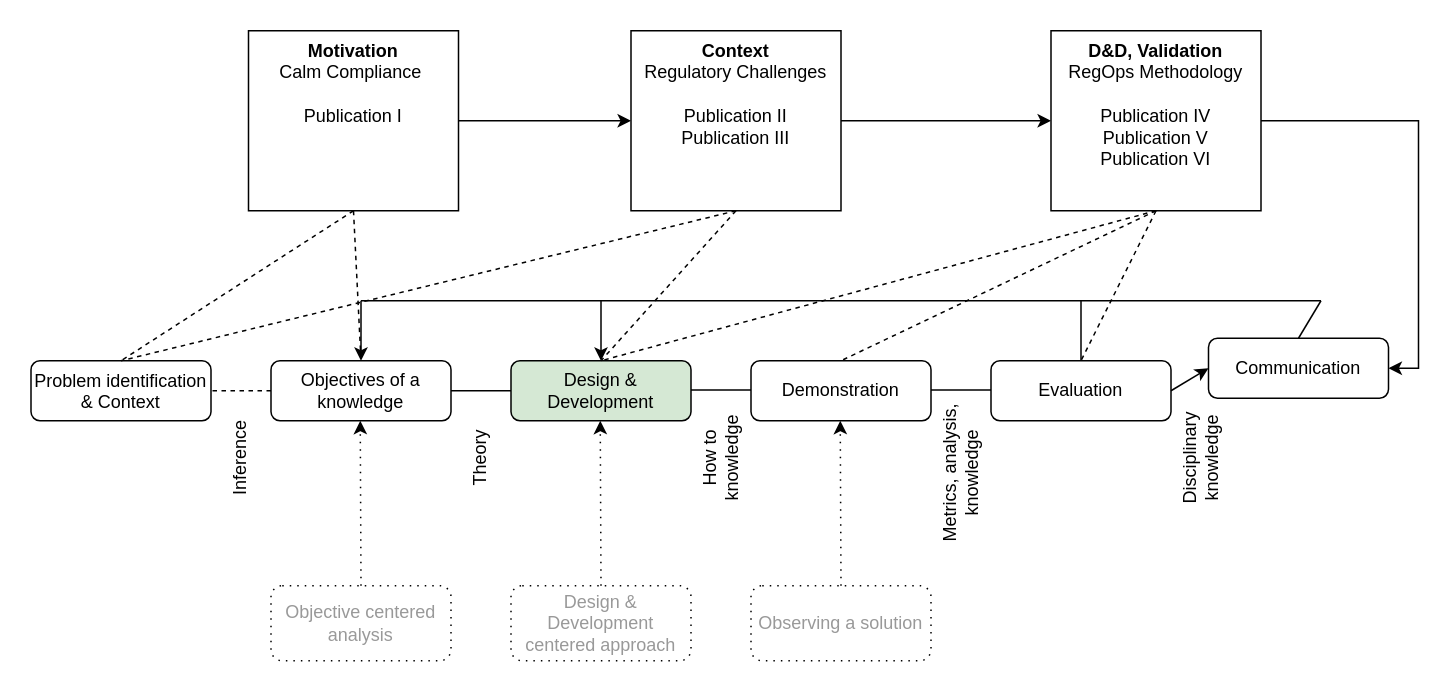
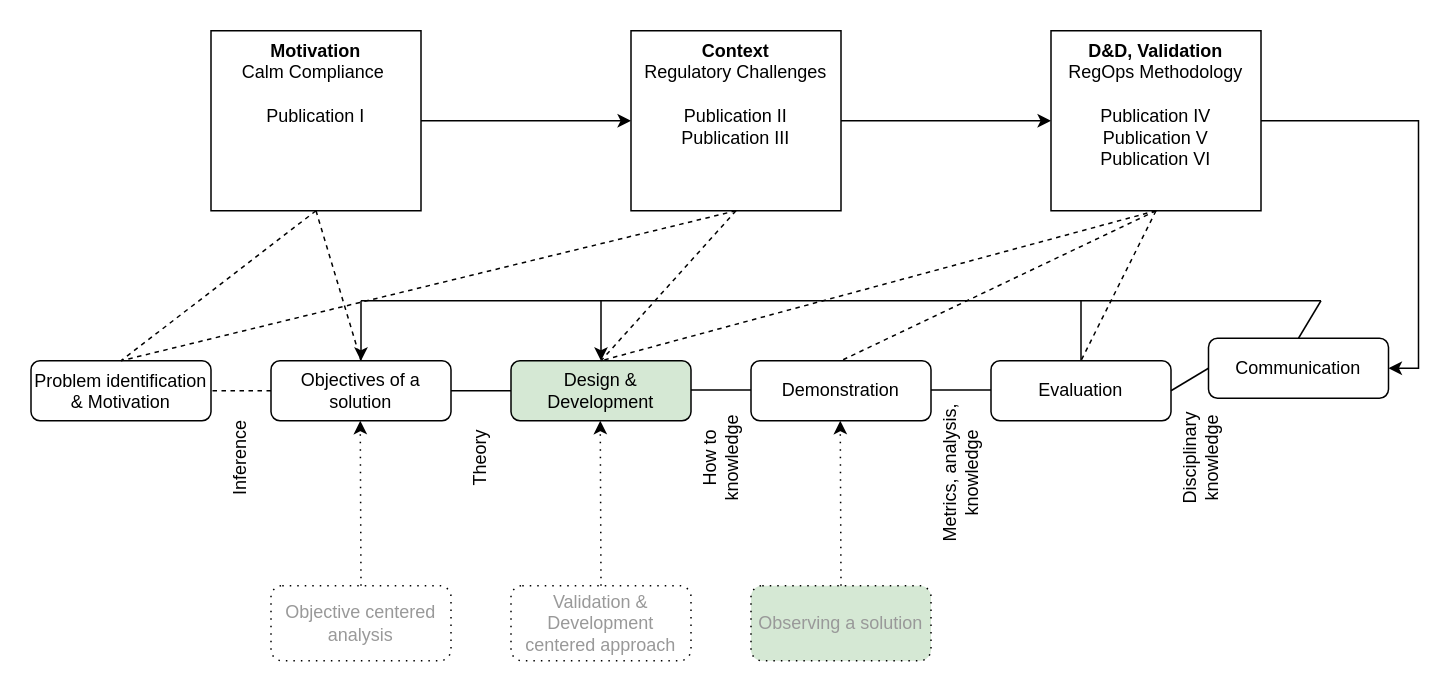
  <mxCell id="0" />
  <mxCell id="1" parent="0" />
  <mxCell id="2" style="edgeStyle=orthogonalEdgeStyle;rounded=0;orthogonalLoop=1;jettySize=auto;html=1;entryX=1;entryY=0.5;entryDx=0;entryDy=0;exitX=1;exitY=0.5;exitDx=0;exitDy=0;" parent="1" source="41" target="8" edge="1"><mxGeometry relative="1" as="geometry"><mxPoint x="940" y="60" as="sourcePoint" /></mxGeometry></mxCell>
- <mxCell id="3" value="Problem identification &amp;amp; Context" style="rounded=1;whiteSpace=wrap;html=1;fontSize=12;glass=0;strokeWidth=1;shadow=0;verticalAlign=top;" parent="1" vertex="1"><mxGeometry x="20" y="240" width="120" height="40" as="geometry" /></mxCell>
- <mxCell id="4" value="Objectives of a knowledge" style="rounded=1;whiteSpace=wrap;html=1;fontSize=12;glass=0;strokeWidth=1;shadow=0;" parent="1" vertex="1"><mxGeometry x="180" y="240" width="120" height="40" as="geometry" /></mxCell>
+ <mxCell id="3" value="Problem identification &amp;amp; Motivation" style="rounded=1;whiteSpace=wrap;html=1;fontSize=12;glass=0;strokeWidth=1;shadow=0;verticalAlign=top;" parent="1" vertex="1"><mxGeometry x="20" y="240" width="120" height="40" as="geometry" /></mxCell>
+ <mxCell id="4" value="Objectives of a solution" style="rounded=1;whiteSpace=wrap;html=1;fontSize=12;glass=0;strokeWidth=1;shadow=0;" parent="1" vertex="1"><mxGeometry x="180" y="240" width="120" height="40" as="geometry" /></mxCell>
  <mxCell id="5" value="Design &amp;amp; Development" style="rounded=1;whiteSpace=wrap;html=1;fontSize=12;glass=0;strokeWidth=1;shadow=0;fillColor=#d5e8d4;" parent="1" vertex="1"><mxGeometry x="340" y="240" width="120" height="40" as="geometry" /></mxCell>
  <mxCell id="6" value="Demonstration" style="rounded=1;whiteSpace=wrap;html=1;fontSize=12;glass=0;strokeWidth=1;shadow=0;" parent="1" vertex="1"><mxGeometry x="500" y="240" width="120" height="40" as="geometry" /></mxCell>
  <mxCell id="7" value="Evaluation" style="rounded=1;whiteSpace=wrap;html=1;fontSize=12;glass=0;strokeWidth=1;shadow=0;" parent="1" vertex="1"><mxGeometry x="660" y="240" width="120" height="40" as="geometry" /></mxCell>
  <mxCell id="8" value="Communication" style="rounded=1;whiteSpace=wrap;html=1;fontSize=12;glass=0;strokeWidth=1;shadow=0;" parent="1" vertex="1"><mxGeometry x="805" y="225" width="120" height="40" as="geometry" /></mxCell>
  <mxCell id="9" value="" style="endArrow=none;html=1;rounded=0;entryX=1;entryY=0.5;entryDx=0;entryDy=0;exitX=0;exitY=0.5;exitDx=0;exitDy=0;dashed=1;" parent="1" source="4" target="3" edge="1"><mxGeometry width="50" height="50" relative="1" as="geometry"><mxPoint x="480" y="420" as="sourcePoint" /><mxPoint x="530" y="370" as="targetPoint" /></mxGeometry></mxCell>
  <mxCell id="10" value="" style="endArrow=none;html=1;rounded=0;exitX=1;exitY=0.5;exitDx=0;exitDy=0;entryX=0;entryY=0.5;entryDx=0;entryDy=0;" parent="1" source="4" target="5" edge="1"><mxGeometry width="50" height="50" relative="1" as="geometry"><mxPoint x="190" y="270" as="sourcePoint" /><mxPoint x="250" y="330" as="targetPoint" /></mxGeometry></mxCell>
  <mxCell id="11" value="" style="endArrow=none;html=1;rounded=0;entryX=1;entryY=0.5;entryDx=0;entryDy=0;exitX=0;exitY=0.5;exitDx=0;exitDy=0;" parent="1" edge="1"><mxGeometry width="50" height="50" relative="1" as="geometry"><mxPoint x="500" y="259.5" as="sourcePoint" /><mxPoint x="460" y="259.5" as="targetPoint" /></mxGeometry></mxCell>
  <mxCell id="12" value="" style="endArrow=none;html=1;rounded=0;entryX=1;entryY=0.5;entryDx=0;entryDy=0;exitX=0;exitY=0.5;exitDx=0;exitDy=0;" parent="1" edge="1"><mxGeometry width="50" height="50" relative="1" as="geometry"><mxPoint x="660" y="259.5" as="sourcePoint" /><mxPoint x="620" y="259.5" as="targetPoint" /></mxGeometry></mxCell>
- <mxCell id="13" value="" style="endArrow=classic;html=1;rounded=0;entryX=0;entryY=0.5;entryDx=0;entryDy=0;exitX=1;exitY=0.5;exitDx=0;exitDy=0;" parent="1" source="7" target="8" edge="1"><mxGeometry width="50" height="50" relative="1" as="geometry"><mxPoint x="480" y="420" as="sourcePoint" /><mxPoint x="530" y="370" as="targetPoint" /></mxGeometry></mxCell>
+ <mxCell id="13" value="" style="endArrow=none;html=1;rounded=0;entryX=0;entryY=0.5;entryDx=0;entryDy=0;exitX=1;exitY=0.5;exitDx=0;exitDy=0;" parent="1" source="7" target="8" edge="1"><mxGeometry width="50" height="50" relative="1" as="geometry"><mxPoint x="480" y="420" as="sourcePoint" /><mxPoint x="530" y="370" as="targetPoint" /></mxGeometry></mxCell>
  <mxCell id="14" value="" style="endArrow=none;html=1;rounded=0;" parent="1" edge="1"><mxGeometry width="50" height="50" relative="1" as="geometry"><mxPoint x="880" y="200" as="sourcePoint" /><mxPoint x="240" y="200" as="targetPoint" /></mxGeometry></mxCell>
  <mxCell id="15" value="" style="endArrow=none;html=1;rounded=0;entryX=0.5;entryY=0;entryDx=0;entryDy=0;" parent="1" target="7" edge="1"><mxGeometry width="50" height="50" relative="1" as="geometry"><mxPoint x="720" y="200" as="sourcePoint" /><mxPoint x="530" y="370" as="targetPoint" /></mxGeometry></mxCell>
  <mxCell id="16" value="" style="endArrow=none;html=1;rounded=0;exitX=0.5;exitY=0;exitDx=0;exitDy=0;" parent="1" source="8" edge="1"><mxGeometry width="50" height="50" relative="1" as="geometry"><mxPoint x="480" y="420" as="sourcePoint" /><mxPoint x="880" y="200" as="targetPoint" /></mxGeometry></mxCell>
  <mxCell id="17" value="" style="endArrow=classic;html=1;rounded=0;entryX=0.5;entryY=0;entryDx=0;entryDy=0;" parent="1" target="4" edge="1"><mxGeometry width="50" height="50" relative="1" as="geometry"><mxPoint x="240" y="200" as="sourcePoint" /><mxPoint x="530" y="370" as="targetPoint" /></mxGeometry></mxCell>
  <mxCell id="18" value="" style="endArrow=classic;html=1;rounded=0;entryX=0.5;entryY=0;entryDx=0;entryDy=0;" parent="1" target="5" edge="1"><mxGeometry width="50" height="50" relative="1" as="geometry"><mxPoint x="400" y="200" as="sourcePoint" /><mxPoint x="530" y="370" as="targetPoint" /></mxGeometry></mxCell>
  <mxCell id="19" value="Inference" style="text;html=1;strokeColor=none;fillColor=none;align=center;verticalAlign=middle;whiteSpace=wrap;rounded=0;rotation=-90;" parent="1" vertex="1"><mxGeometry x="130" y="290" width="60" height="30" as="geometry" /></mxCell>
  <mxCell id="20" value="Theory" style="text;html=1;strokeColor=none;fillColor=none;align=center;verticalAlign=middle;whiteSpace=wrap;rounded=0;rotation=-90;" parent="1" vertex="1"><mxGeometry x="290" y="290" width="60" height="30" as="geometry" /></mxCell>
  <mxCell id="21" value="How to knowledge" style="text;html=1;strokeColor=none;fillColor=none;align=center;verticalAlign=middle;whiteSpace=wrap;rounded=0;rotation=-90;" parent="1" vertex="1"><mxGeometry x="450" y="290" width="60" height="30" as="geometry" /></mxCell>
  <mxCell id="22" value="Metrics, analysis, knowledge" style="text;html=1;strokeColor=none;fillColor=none;align=center;verticalAlign=middle;whiteSpace=wrap;rounded=0;rotation=-90;" parent="1" vertex="1"><mxGeometry x="590" y="300" width="100" height="30" as="geometry" /></mxCell>
  <mxCell id="23" value="Disciplinary knowledge" style="text;html=1;strokeColor=none;fillColor=none;align=center;verticalAlign=middle;whiteSpace=wrap;rounded=0;rotation=-90;" parent="1" vertex="1"><mxGeometry x="770" y="290" width="60" height="30" as="geometry" /></mxCell>
  <mxCell id="24" value="Objective centered analysis" style="rounded=1;whiteSpace=wrap;html=1;fontSize=12;glass=0;strokeWidth=1;shadow=0;verticalAlign=middle;dashed=1;dashPattern=1 4;fontColor=#999999;" parent="1" vertex="1"><mxGeometry x="180" y="390" width="120" height="50" as="geometry" /></mxCell>
- <mxCell id="25" value="Design &amp;amp; Development centered approach" style="rounded=1;whiteSpace=wrap;html=1;fontSize=12;glass=0;strokeWidth=1;shadow=0;verticalAlign=middle;dashed=1;dashPattern=1 4;fontColor=#999999;" parent="1" vertex="1"><mxGeometry x="340" y="390" width="120" height="50" as="geometry" /></mxCell>
- <mxCell id="26" value="Observing a solution" style="rounded=1;whiteSpace=wrap;html=1;fontSize=12;glass=0;strokeWidth=1;shadow=0;verticalAlign=middle;dashed=1;dashPattern=1 4;fontColor=#999999;" parent="1" vertex="1"><mxGeometry x="500" y="390" width="120" height="50" as="geometry" /></mxCell>
+ <mxCell id="25" value="Validation &amp;amp; Development centered approach" style="rounded=1;whiteSpace=wrap;html=1;fontSize=12;glass=0;strokeWidth=1;shadow=0;verticalAlign=middle;dashed=1;dashPattern=1 4;fontColor=#999999;" parent="1" vertex="1"><mxGeometry x="340" y="390" width="120" height="50" as="geometry" /></mxCell>
+ <mxCell id="26" value="Observing a solution" style="rounded=1;whiteSpace=wrap;html=1;fontSize=12;glass=0;strokeWidth=1;shadow=0;verticalAlign=middle;dashed=1;dashPattern=1 4;fontColor=#999999;fillColor=#d5e8d4;" parent="1" vertex="1"><mxGeometry x="500" y="390" width="120" height="50" as="geometry" /></mxCell>
  <mxCell id="27" value="" style="endArrow=classic;html=1;rounded=0;exitX=0.5;exitY=0;exitDx=0;exitDy=0;entryX=0.5;entryY=1;entryDx=0;entryDy=0;dashed=1;dashPattern=1 4;" parent="1" source="24" edge="1"><mxGeometry width="50" height="50" relative="1" as="geometry"><mxPoint x="239.5" y="360" as="sourcePoint" /><mxPoint x="239.5" y="280" as="targetPoint" /></mxGeometry></mxCell>
  <mxCell id="28" value="" style="endArrow=classic;html=1;rounded=0;exitX=0.5;exitY=0;exitDx=0;exitDy=0;entryX=0.5;entryY=1;entryDx=0;entryDy=0;dashed=1;dashPattern=1 4;" parent="1" source="25" edge="1"><mxGeometry width="50" height="50" relative="1" as="geometry"><mxPoint x="399.5" y="360" as="sourcePoint" /><mxPoint x="399.5" y="280" as="targetPoint" /></mxGeometry></mxCell>
  <mxCell id="29" value="" style="endArrow=classic;html=1;rounded=0;entryX=0.5;entryY=1;entryDx=0;entryDy=0;dashed=1;exitX=0.5;exitY=0;exitDx=0;exitDy=0;dashPattern=1 4;" parent="1" source="26" edge="1"><mxGeometry width="50" height="50" relative="1" as="geometry"><mxPoint x="560" y="380" as="sourcePoint" /><mxPoint x="559.5" y="280" as="targetPoint" /></mxGeometry></mxCell>
  <mxCell id="30" style="edgeStyle=orthogonalEdgeStyle;rounded=0;orthogonalLoop=1;jettySize=auto;html=1;exitX=1;exitY=0.5;exitDx=0;exitDy=0;entryX=0;entryY=0.5;entryDx=0;entryDy=0;" parent="1" source="32" target="37" edge="1"><mxGeometry relative="1" as="geometry" /></mxCell>
  <mxCell id="31" style="edgeStyle=none;rounded=0;orthogonalLoop=1;jettySize=auto;html=1;exitX=0.5;exitY=1;exitDx=0;exitDy=0;entryX=0.5;entryY=0;entryDx=0;entryDy=0;endArrow=none;endFill=0;dashed=1;" parent="1" source="32" target="3" edge="1"><mxGeometry relative="1" as="geometry" /></mxCell>
- <mxCell id="32" value="&lt;b&gt;Motivation&lt;br&gt;&lt;/b&gt;Calm Compliance&amp;nbsp;&lt;br&gt;&lt;br&gt;Publication I" style="rounded=0;whiteSpace=wrap;html=1;verticalAlign=top;" parent="1" vertex="1"><mxGeometry x="165" y="20" width="140" height="120" as="geometry" /></mxCell>
+ <mxCell id="32" value="&lt;b&gt;Motivation&lt;br&gt;&lt;/b&gt;Calm Compliance&amp;nbsp;&lt;br&gt;&lt;br&gt;Publication I" style="rounded=0;whiteSpace=wrap;html=1;verticalAlign=top;" parent="1" vertex="1"><mxGeometry x="140" y="20" width="140" height="120" as="geometry" /></mxCell>
  <mxCell id="33" style="edgeStyle=orthogonalEdgeStyle;rounded=0;orthogonalLoop=1;jettySize=auto;html=1;exitX=1;exitY=0.5;exitDx=0;exitDy=0;entryX=0;entryY=0.5;entryDx=0;entryDy=0;" parent="1" source="37" target="41" edge="1"><mxGeometry relative="1" as="geometry" /></mxCell>
  <mxCell id="34" style="edgeStyle=none;rounded=0;orthogonalLoop=1;jettySize=auto;html=1;exitX=0.5;exitY=1;exitDx=0;exitDy=0;entryX=0.5;entryY=0;entryDx=0;entryDy=0;endArrow=none;endFill=0;dashed=1;" parent="1" source="37" target="3" edge="1"><mxGeometry relative="1" as="geometry" /></mxCell>
  <mxCell id="35" style="edgeStyle=none;rounded=0;orthogonalLoop=1;jettySize=auto;html=1;exitX=0.5;exitY=1;exitDx=0;exitDy=0;entryX=0.5;entryY=0;entryDx=0;entryDy=0;endArrow=none;endFill=0;dashed=1;" parent="1" source="32" target="4" edge="1"><mxGeometry relative="1" as="geometry" /></mxCell>
  <mxCell id="36" style="rounded=0;orthogonalLoop=1;jettySize=auto;html=1;exitX=0.5;exitY=1;exitDx=0;exitDy=0;dashed=1;endArrow=none;endFill=0;" parent="1" source="37" edge="1"><mxGeometry relative="1" as="geometry"><mxPoint x="400" y="240" as="targetPoint" /></mxGeometry></mxCell>
  <mxCell id="37" value="&lt;b&gt;Context&lt;/b&gt;&lt;br&gt;Regulatory Challenges&lt;br&gt;&lt;br&gt;Publication II&lt;br&gt;Publication III" style="rounded=0;whiteSpace=wrap;html=1;verticalAlign=top;" parent="1" vertex="1"><mxGeometry x="420" y="20" width="140" height="120" as="geometry" /></mxCell>
  <mxCell id="38" style="edgeStyle=none;rounded=0;orthogonalLoop=1;jettySize=auto;html=1;exitX=0.5;exitY=1;exitDx=0;exitDy=0;entryX=0.5;entryY=0;entryDx=0;entryDy=0;endArrow=none;endFill=0;dashed=1;" parent="1" source="41" target="5" edge="1"><mxGeometry relative="1" as="geometry" /></mxCell>
  <mxCell id="39" style="edgeStyle=none;rounded=0;orthogonalLoop=1;jettySize=auto;html=1;exitX=0.5;exitY=1;exitDx=0;exitDy=0;entryX=0.5;entryY=0;entryDx=0;entryDy=0;endArrow=none;endFill=0;dashed=1;" parent="1" source="41" target="6" edge="1"><mxGeometry relative="1" as="geometry" /></mxCell>
  <mxCell id="40" style="edgeStyle=none;rounded=0;orthogonalLoop=1;jettySize=auto;html=1;exitX=0.5;exitY=1;exitDx=0;exitDy=0;entryX=0.5;entryY=0;entryDx=0;entryDy=0;endArrow=none;endFill=0;dashed=1;" parent="1" source="41" target="7" edge="1"><mxGeometry relative="1" as="geometry" /></mxCell>
  <mxCell id="41" value="&lt;b&gt;D&amp;amp;D, Validation&lt;/b&gt;&lt;br&gt;RegOps Methodology&lt;br&gt;&lt;br&gt;Publication IV&lt;br&gt;Publication V&lt;br&gt;Publication VI" style="rounded=0;whiteSpace=wrap;html=1;verticalAlign=top;" parent="1" vertex="1"><mxGeometry x="700" y="20" width="140" height="120" as="geometry" /></mxCell>
